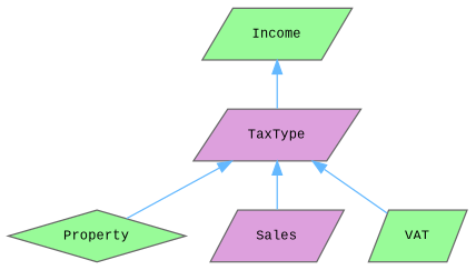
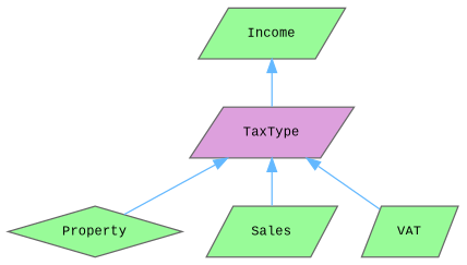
  digraph {
    fontname="Liberation Mono"
    node [color=gray40 fillcolor=palegreen fontname="Liberation Mono" fontsize=10 shape=parallelogram style=filled]
    edge [color=steelblue1 dir=back fontname="Liberation Mono" fontsize=10 labelfontname=Helvetica labelfontsize=10 style=solid]
    n1 [fillcolor=plum fontcolor=black height=0.2 label=TaxType width=0.4]
    n2 [height=0.2 label=Property shape=diamond width=0.4]
-   n3 [fillcolor=plum height=0.2 label=Sales width=0.4]
+   n3 [height=0.2 label=Sales width=0.4]
    n4 [height=0.2 label=VAT width=0.4]
    n5 [height=0.2 label=Income width=0.4]
    n1 -> n2
    n1 -> n3
    n1 -> n4
    n5 -> n1
  }
